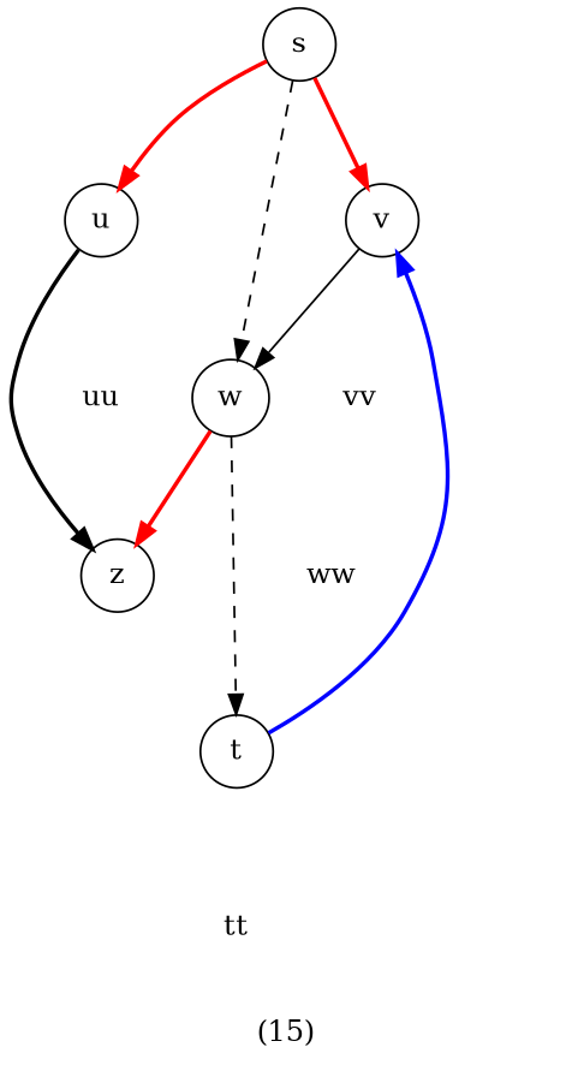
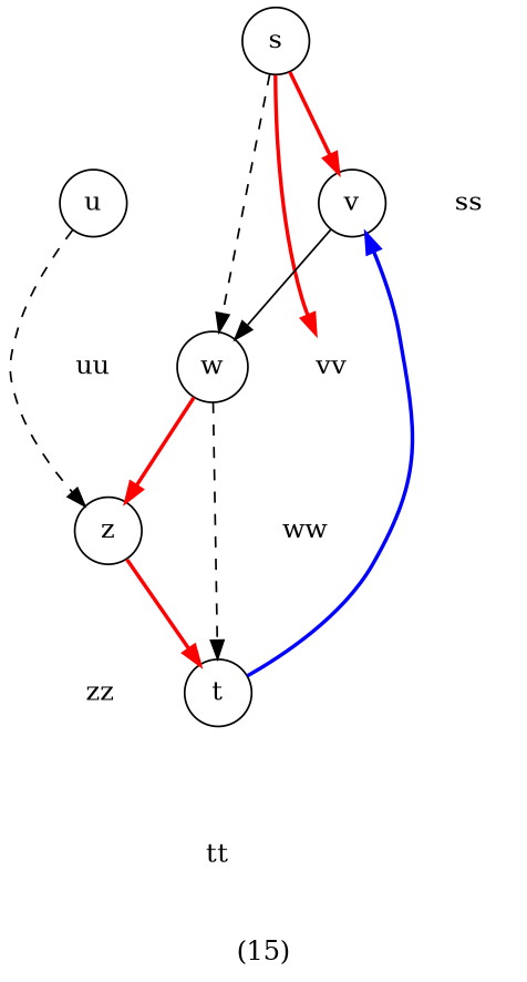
  digraph {
    label="(15)"
    lblstyle="below=-1cm"
    node [shape=circle texmode=math]
    edge [lblstyle=auto style=invis topath="bend left"]
    s [style="fill=green!20"]
    v [style="fill=blue!20"]
    w [style="fill=green!20"]
    u [style="fill=green!20"]
+   ss [shape=none texlbl="\color{blue}$0$"]
    vv [shape=none texlbl="\color{blue}$7$"]
    z [style="fill=green!20"]
    t [style="fill=red!20"]
    ww [shape=none texlbl="\color{blue}$3$"]
    uu [shape=none texlbl="\color{blue}$2$"]
+   zz [shape=none texlbl="\color{blue}$4$"]
    tt [shape=none texlbl="\color{blue}$6$"]
    s -> v [color=red label=" " style=bold texlbl="$7$" topath="bend right"]
    s -> w [color=black label=" " style=dashed texlbl="$4$"]
-   s -> u [color=red label=" " style=bold texlbl="$2$"]
+   s -> vv [color=red label=" " style=bold texlbl="$2$"]
+   s -> ss [label=" " topath=""]
    v -> w [label=" " texlbl="$1$" style=""]
    v -> vv [label=" " topath=""]
    w -> z [color=red label=" " style=bold texlbl="$1$" topath="bend right"]
    w -> t [color=black label=" " style=dashed texlbl="$4$"]
    w -> ww [label=" " topath=""]
-   u -> z [color=black label=" " style=bold texlbl="$3$"]
+   u -> z [color=black label=" " style=dashed texlbl="$3$"]
    u -> uu [label=" " topath=""]
+   z -> t [color=red label=" " style=bold texlbl="$2$"]
+   z -> zz [label=" " topath=""]
    t -> v [color=blue label=" " style=bold texlbl="$0$"]
    t -> tt [label=" " topath=""]
  }
